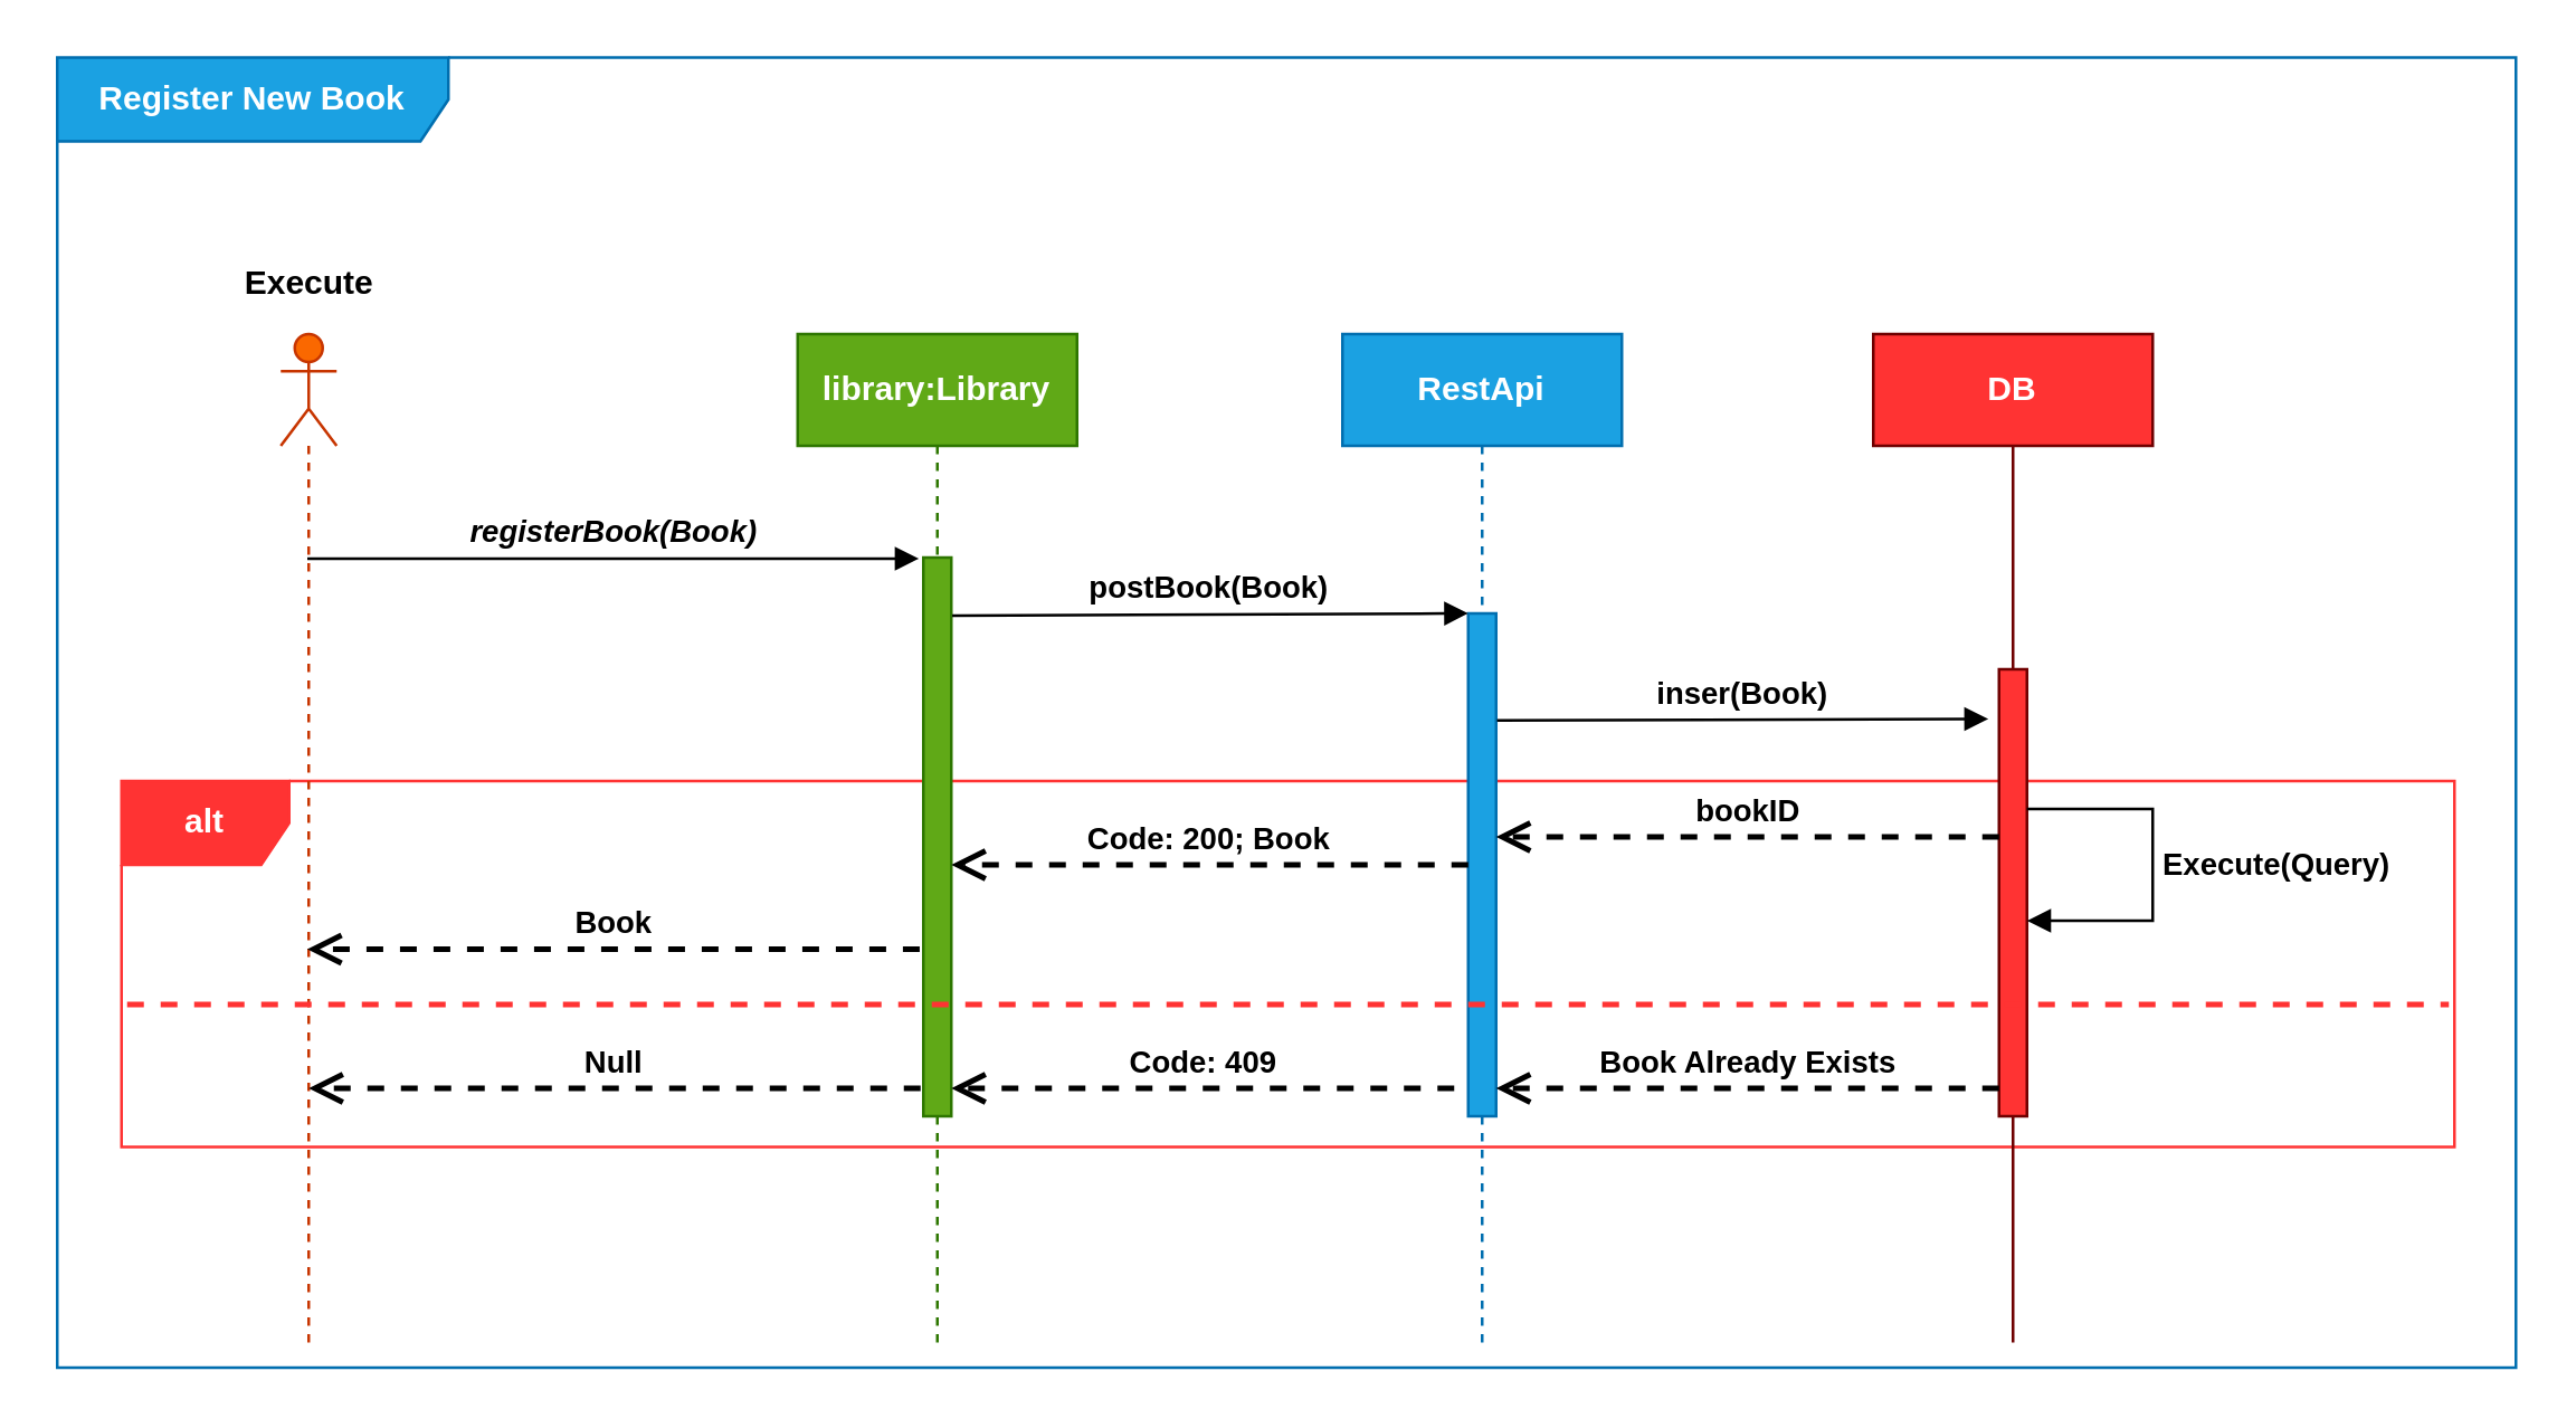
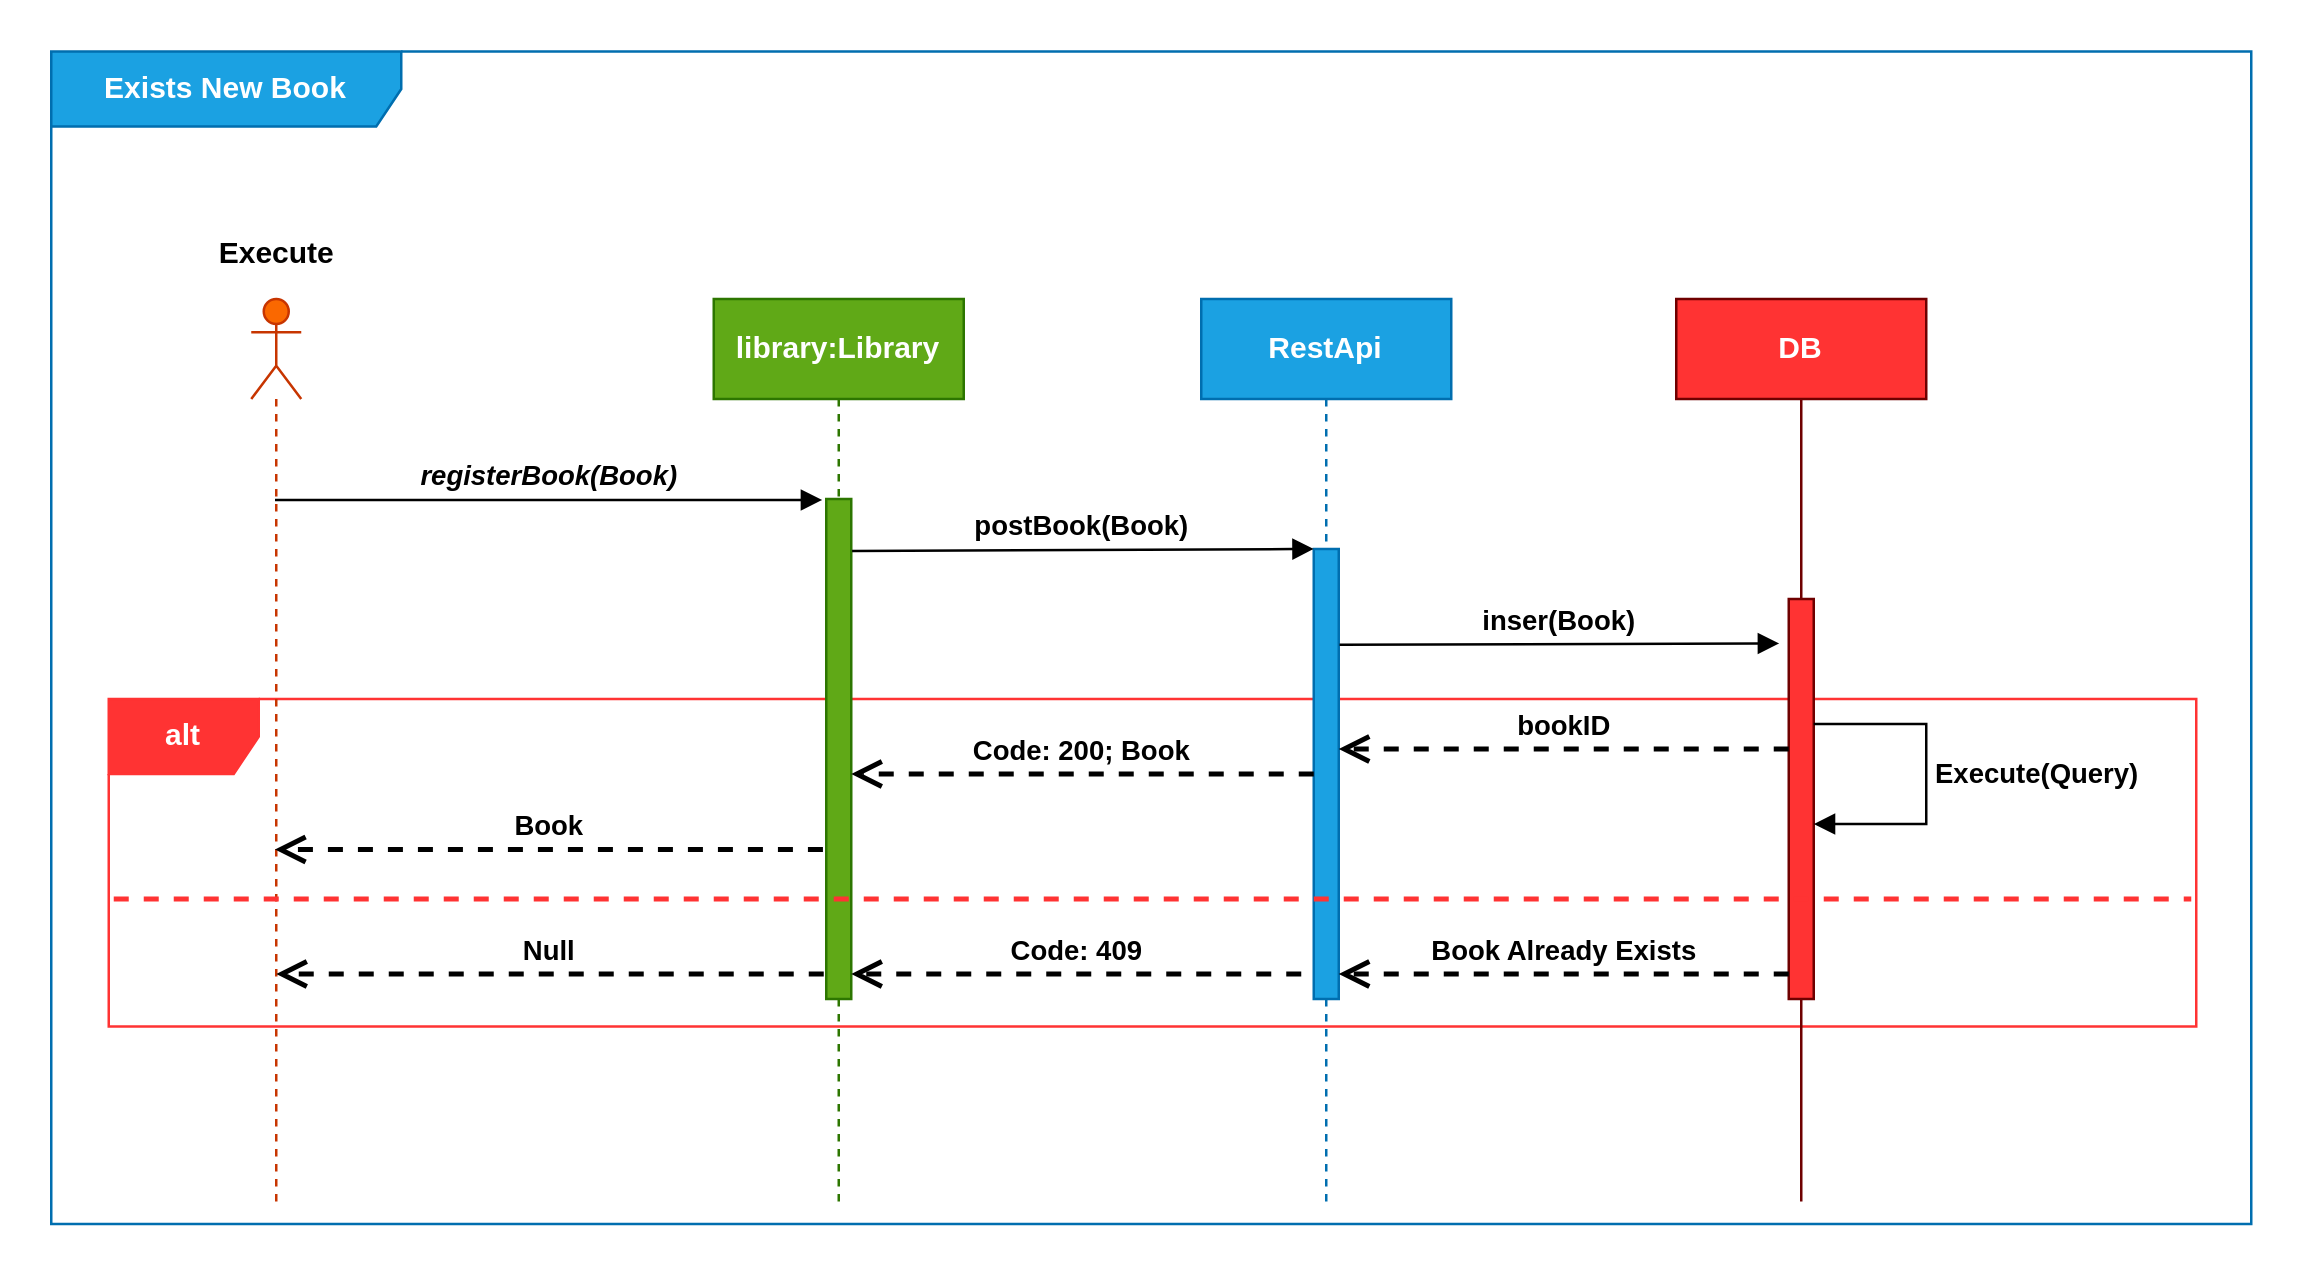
  <mxCell id="0" />
  <mxCell id="1" parent="0" />
- <mxCell id="2" value="&lt;b&gt;&lt;font color=&quot;#ffffff&quot;&gt;Register New Book&lt;/font&gt;&lt;/b&gt;" style="shape=umlFrame;whiteSpace=wrap;html=1;width=140;height=30;fillColor=#1ba1e2;strokeColor=#006EAF;fontColor=#ffffff;" parent="1" vertex="1"><mxGeometry y="20" width="880" height="469" as="geometry" x="20" /></mxCell>
+ <mxCell id="2" value="&lt;b&gt;&lt;font color=&quot;#ffffff&quot;&gt;Exists New Book&lt;/font&gt;&lt;/b&gt;" style="shape=umlFrame;whiteSpace=wrap;html=1;width=140;height=30;fillColor=#1ba1e2;strokeColor=#006EAF;fontColor=#ffffff;" parent="1" vertex="1"><mxGeometry y="20" width="880" height="469" as="geometry" x="20" /></mxCell>
  <mxCell id="3" value="&lt;b&gt;alt&lt;/b&gt;" style="shape=umlFrame;whiteSpace=wrap;html=1;fontColor=#ffffff;fillColor=#FF3333;strokeColor=#FF3333;" parent="1" vertex="1"><mxGeometry x="43" y="279" width="835" height="131" as="geometry" /></mxCell>
  <mxCell id="4" value="&lt;b&gt;RestApi&lt;/b&gt;" style="shape=umlLifeline;perimeter=lifelinePerimeter;whiteSpace=wrap;html=1;container=1;collapsible=0;recursiveResize=0;outlineConnect=0;fillColor=#1ba1e2;fontColor=#ffffff;strokeColor=#006EAF;" parent="1" vertex="1"><mxGeometry x="480" y="119" width="100" height="361" as="geometry" /></mxCell>
  <mxCell id="5" value="" style="html=1;points=[];perimeter=orthogonalPerimeter;fillColor=#1ba1e2;fontColor=#ffffff;strokeColor=#006EAF;" parent="4" vertex="1"><mxGeometry x="45" y="100" width="10" height="180" as="geometry" /></mxCell>
  <mxCell id="6" value="&lt;b&gt;DB&lt;/b&gt;" style="shape=umlLifeline;perimeter=lifelinePerimeter;whiteSpace=wrap;html=1;container=1;collapsible=0;recursiveResize=0;outlineConnect=0;lifelineDashed=0;fillColor=#FF3333;fontColor=#ffffff;strokeColor=#6F0000;" parent="1" vertex="1"><mxGeometry x="670" y="119" width="100" height="361" as="geometry" /></mxCell>
  <mxCell id="7" value="" style="html=1;points=[];perimeter=orthogonalPerimeter;fillColor=#FF3333;fontColor=#ffffff;strokeColor=#6F0000;" parent="6" vertex="1"><mxGeometry x="45" y="120" width="10" height="160" as="geometry" /></mxCell>
  <mxCell id="8" value="&lt;span style=&quot;background-color: rgb(255 , 255 , 255)&quot;&gt;&lt;font color=&quot;#000000&quot;&gt;&lt;b&gt;Execute(Query)&lt;/b&gt;&lt;/font&gt;&lt;/span&gt;" style="edgeStyle=orthogonalEdgeStyle;html=1;align=left;spacingLeft=2;endArrow=block;rounded=0;strokeColor=#000000;" parent="6" edge="1"><mxGeometry relative="1" as="geometry"><mxPoint x="55" y="170.02" as="sourcePoint" /><Array as="points"><mxPoint x="100" y="170.02" /><mxPoint x="100" y="210.02" /></Array><mxPoint x="55" y="210.02" as="targetPoint" /></mxGeometry></mxCell>
  <mxCell id="9" value="&lt;font color=&quot;#000000&quot;&gt;&lt;span style=&quot;background-color: rgb(255 , 255 , 255)&quot;&gt;&lt;b&gt;Book Already Exists&lt;/b&gt;&lt;/span&gt;&lt;/font&gt;" style="html=1;verticalAlign=bottom;endArrow=open;dashed=1;endSize=8;strokeColor=#000000;strokeWidth=2;" parent="6" edge="1"><mxGeometry relative="1" as="geometry"><mxPoint x="-135" y="270" as="targetPoint" /><mxPoint x="45" y="270" as="sourcePoint" /><Array as="points"><mxPoint x="-110" y="270" /></Array></mxGeometry></mxCell>
  <mxCell id="10" value="&lt;b&gt;library:Library&lt;/b&gt;" style="shape=umlLifeline;perimeter=lifelinePerimeter;whiteSpace=wrap;html=1;container=1;collapsible=0;recursiveResize=0;outlineConnect=0;fillColor=#60a917;fontColor=#ffffff;strokeColor=#2D7600;" parent="1" vertex="1"><mxGeometry x="285" y="119" width="100" height="361" as="geometry" /></mxCell>
  <mxCell id="11" style="edgeStyle=none;html=1;" parent="10" source="12" target="10" edge="1"><mxGeometry relative="1" as="geometry" /></mxCell>
  <mxCell id="12" value="" style="html=1;points=[];perimeter=orthogonalPerimeter;fillColor=#60a917;fontColor=#ffffff;strokeColor=#2D7600;" parent="10" vertex="1"><mxGeometry x="45" y="80" width="10" height="200" as="geometry" /></mxCell>
  <mxCell id="13" value="" style="shape=umlLifeline;participant=umlActor;perimeter=lifelinePerimeter;whiteSpace=wrap;html=1;container=1;collapsible=0;recursiveResize=0;verticalAlign=top;spacingTop=36;outlineConnect=0;fillColor=#fa6800;fontColor=#000000;strokeColor=#C73500;" parent="1" vertex="1"><mxGeometry x="100" y="119" width="20" height="362" as="geometry" /></mxCell>
  <mxCell id="14" value="&lt;b style=&quot;background-color: rgb(255 , 255 , 255)&quot;&gt;&lt;font color=&quot;#000000&quot;&gt;Book&lt;/font&gt;&lt;/b&gt;" style="html=1;verticalAlign=bottom;endArrow=open;dashed=1;endSize=8;exitX=-0.133;exitY=0.701;exitDx=0;exitDy=0;exitPerimeter=0;strokeColor=#000000;strokeWidth=2;" parent="1" source="12" target="13" edge="1"><mxGeometry relative="1" as="geometry"><mxPoint x="210" y="319" as="sourcePoint" /><mxPoint x="245" y="279" as="targetPoint" /></mxGeometry></mxCell>
  <mxCell id="15" value="&lt;span style=&quot;background-color: rgb(255 , 255 , 255)&quot;&gt;&lt;font color=&quot;#000000&quot;&gt;&lt;b&gt;postBook(Book)&lt;/b&gt;&lt;/font&gt;&lt;/span&gt;" style="html=1;verticalAlign=bottom;endArrow=block;entryX=0;entryY=0;exitX=1.033;exitY=0.104;exitDx=0;exitDy=0;exitPerimeter=0;strokeColor=#000000;" parent="1" source="12" target="5" edge="1"><mxGeometry relative="1" as="geometry"><mxPoint x="350" y="219" as="sourcePoint" /></mxGeometry></mxCell>
  <mxCell id="16" value="&lt;span style=&quot;background-color: rgb(255 , 255 , 255)&quot;&gt;&lt;font color=&quot;#000000&quot;&gt;&lt;b&gt;Code: 200; Book&lt;/b&gt;&lt;/font&gt;&lt;/span&gt;" style="html=1;verticalAlign=bottom;endArrow=open;dashed=1;endSize=8;strokeColor=#000000;strokeWidth=2;" parent="1" source="5" target="12" edge="1"><mxGeometry relative="1" as="geometry"><mxPoint x="360" y="304" as="targetPoint" /></mxGeometry></mxCell>
  <mxCell id="17" value="&lt;b style=&quot;background-color: rgb(255 , 255 , 255)&quot;&gt;&lt;font color=&quot;#000000&quot;&gt;inser(Book)&lt;/font&gt;&lt;/b&gt;" style="html=1;verticalAlign=bottom;endArrow=block;entryX=-0.383;entryY=0.111;exitX=1.033;exitY=0.213;exitDx=0;exitDy=0;exitPerimeter=0;strokeColor=#000000;entryDx=0;entryDy=0;entryPerimeter=0;shadow=0;sketch=0;startFill=1;endFill=1;" parent="1" source="5" target="7" edge="1"><mxGeometry relative="1" as="geometry"><mxPoint x="540" y="239" as="sourcePoint" /></mxGeometry></mxCell>
  <mxCell id="18" value="&lt;font color=&quot;#000000&quot; style=&quot;background-color: rgb(255 , 255 , 255)&quot;&gt;&lt;b&gt;bookID&lt;/b&gt;&lt;/font&gt;" style="html=1;verticalAlign=bottom;endArrow=open;dashed=1;endSize=8;strokeColor=#000000;strokeWidth=2;" parent="1" source="7" target="5" edge="1"><mxGeometry relative="1" as="geometry"><mxPoint x="550" y="296" as="targetPoint" /><Array as="points"><mxPoint x="560" y="299" /></Array></mxGeometry></mxCell>
  <mxCell id="19" value="&lt;font color=&quot;#000000&quot;&gt;&lt;b&gt;&lt;i style=&quot;background-color: rgb(255 , 255 , 255)&quot;&gt;registerBook(Book)&lt;/i&gt;&lt;/b&gt;&lt;/font&gt;" style="html=1;verticalAlign=bottom;endArrow=block;entryX=-0.162;entryY=0.002;entryDx=0;entryDy=0;entryPerimeter=0;strokeColor=#000000;align=center;" parent="1" source="13" target="12" edge="1"><mxGeometry width="80" relative="1" as="geometry"><mxPoint x="110" y="199" as="sourcePoint" /><mxPoint x="310" y="199" as="targetPoint" /></mxGeometry></mxCell>
  <mxCell id="20" value="" style="endArrow=none;dashed=1;html=1;strokeWidth=2;labelBackgroundColor=#FFFFFF;fontColor=#FFFFFF;fillColor=#e51400;strokeColor=#FF3333;" parent="1" edge="1"><mxGeometry width="50" height="50" relative="1" as="geometry"><mxPoint x="45" y="359" as="sourcePoint" /><mxPoint x="876" y="359" as="targetPoint" /></mxGeometry></mxCell>
  <mxCell id="21" value="&lt;font color=&quot;#000000&quot;&gt;&lt;b style=&quot;background-color: rgb(255 , 255 , 255)&quot;&gt;Code: 409&lt;/b&gt;&lt;/font&gt;" style="html=1;verticalAlign=bottom;endArrow=open;dashed=1;endSize=8;strokeColor=#000000;strokeWidth=2;" parent="1" edge="1"><mxGeometry relative="1" as="geometry"><mxPoint x="340" y="389" as="targetPoint" /><mxPoint x="520" y="389" as="sourcePoint" /><Array as="points"><mxPoint x="365" y="389" /></Array></mxGeometry></mxCell>
  <mxCell id="22" value="&lt;b style=&quot;background-color: rgb(255 , 255 , 255)&quot;&gt;&lt;font color=&quot;#000000&quot;&gt;Null&lt;/font&gt;&lt;/b&gt;" style="html=1;verticalAlign=bottom;endArrow=open;dashed=1;endSize=8;exitX=-0.133;exitY=0.701;exitDx=0;exitDy=0;exitPerimeter=0;strokeColor=#000000;strokeWidth=2;" parent="1" edge="1"><mxGeometry relative="1" as="geometry"><mxPoint x="329" y="389" as="sourcePoint" /><mxPoint x="109.997" y="389" as="targetPoint" /></mxGeometry></mxCell>
  <mxCell id="23" value="Execute" style="text;html=1;align=center;verticalAlign=middle;resizable=0;points=[];autosize=1;strokeColor=none;fillColor=none;fontColor=#000000;fontStyle=1" parent="1" vertex="1"><mxGeometry x="79.5" y="92" width="61" height="18" as="geometry" /></mxCell>
